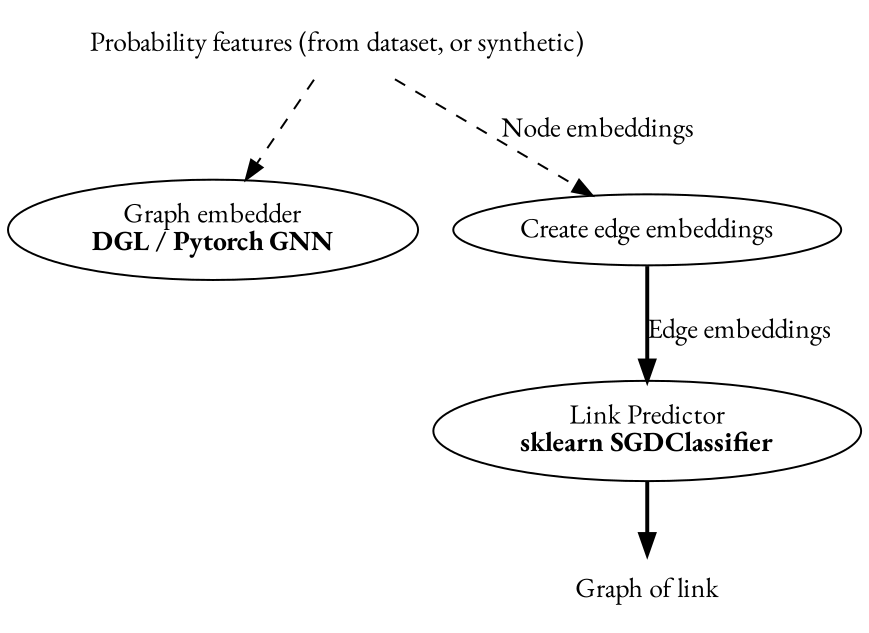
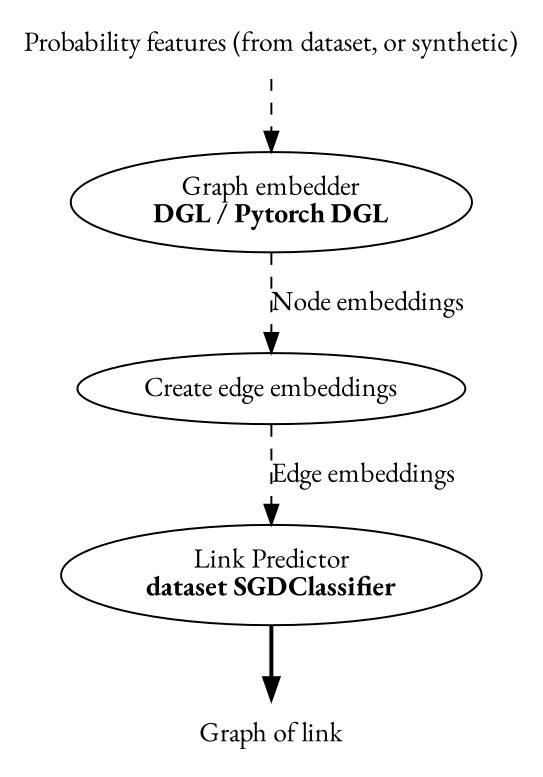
  digraph {
    fontname="EB Garamond"
    node [fontname="EB Garamond"]
    edge [fontname="EB Garamond" style=dashed]
    n1 [label="Probability features (from dataset, or synthetic)" shape=plaintext]
-   n2 [label=< Graph embedder <BR/> <B>DGL / Pytorch GNN</B> >]
+   n2 [label=< Graph embedder <BR/> <B>DGL / Pytorch DGL</B> >]
    n3 [label=< Create edge embeddings >]
-   n4 [label=< Link Predictor <BR/> <B>sklearn SGDClassifier</B> >]
+   n4 [label=< Link Predictor <BR/> <B>dataset SGDClassifier</B> >]
    n5 [label="Graph of link" shape=plaintext]
    n1 -> n2
-   n1 -> n3 [label="Node embeddings"]
-   n3 -> n4 [label="Edge embeddings" style=bold]
+   n2 -> n3 [label="Node embeddings"]
+   n3 -> n4 [label="Edge embeddings"]
    n4 -> n5 [style=bold]
  }
